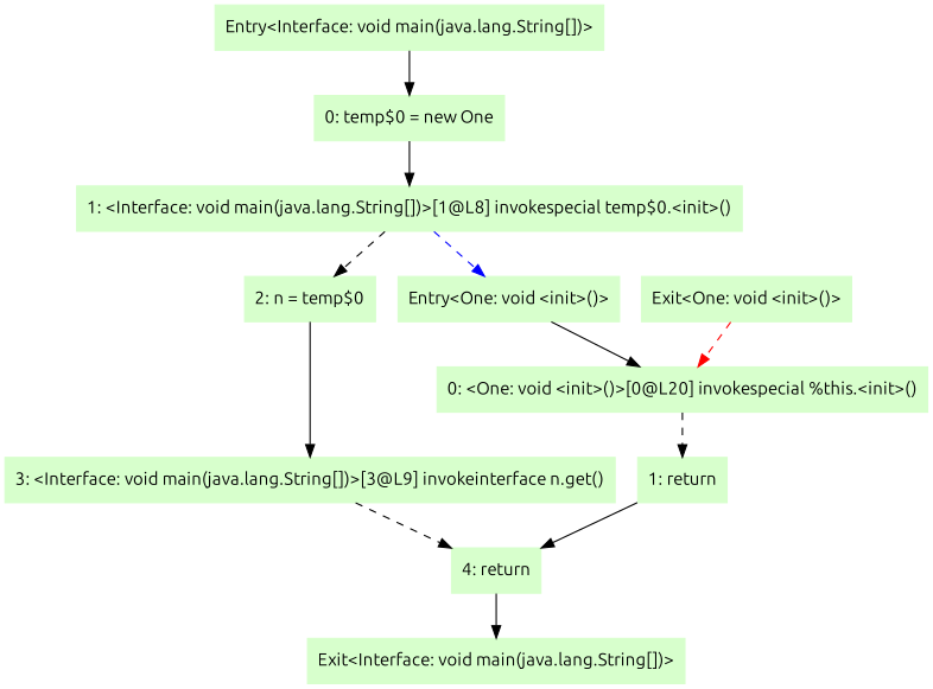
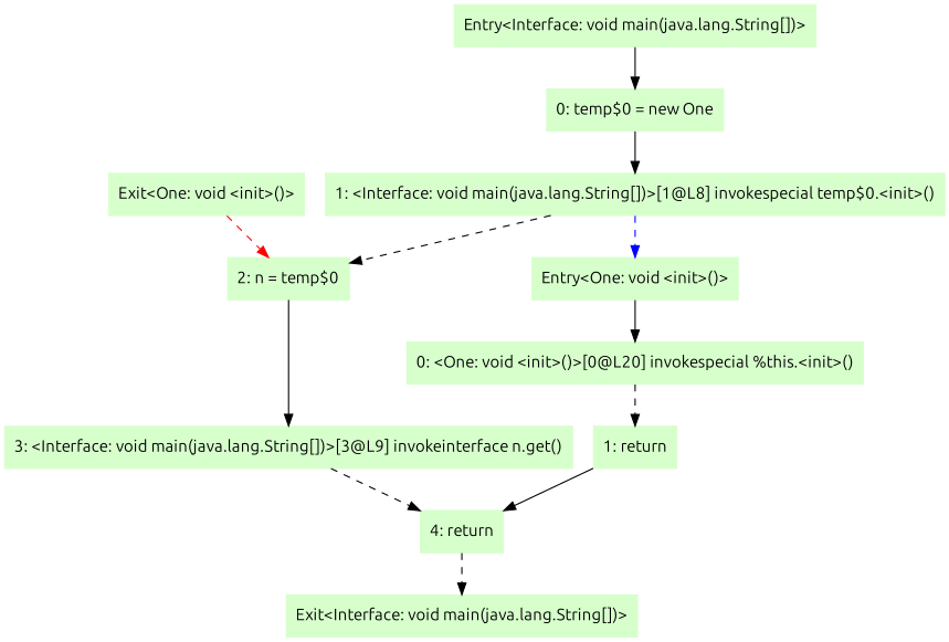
  digraph {
    fontname=Ubuntu
    node [color=".3 .2 1.0" fontname=Ubuntu shape=box style=filled]
    edge [fontname=Ubuntu]
    n1 [label="Entry<Interface: void main(java.lang.String[])>"]
    n2 [label="0: temp$0 = new One"]
    n3 [label="1: <Interface: void main(java.lang.String[])>[1@L8] invokespecial temp$0.<init>()"]
    n4 [label="2: n = temp$0"]
    n5 [label="Entry<One: void <init>()>"]
    n6 [label="3: <Interface: void main(java.lang.String[])>[3@L9] invokeinterface n.get()"]
    n7 [label="0: <One: void <init>()>[0@L20] invokespecial %this.<init>()"]
    n8 [label="4: return"]
    n9 [label="Exit<Interface: void main(java.lang.String[])>"]
    n10 [label="1: return"]
    n11 [label="Exit<One: void <init>()>"]
    n1 -> n2
    n2 -> n3
    n3 -> n4 [style=dashed]
    n3 -> n5 [color=blue style=dashed]
    n4 -> n6
    n5 -> n7
    n6 -> n8 [style=dashed]
    n7 -> n10 [style=dashed]
-   n8 -> n9
+   n8 -> n9 [style=dashed]
    n10 -> n8
-   n11 -> n7 [color=red style=dashed]
+   n11 -> n4 [color=red style=dashed]
  }
